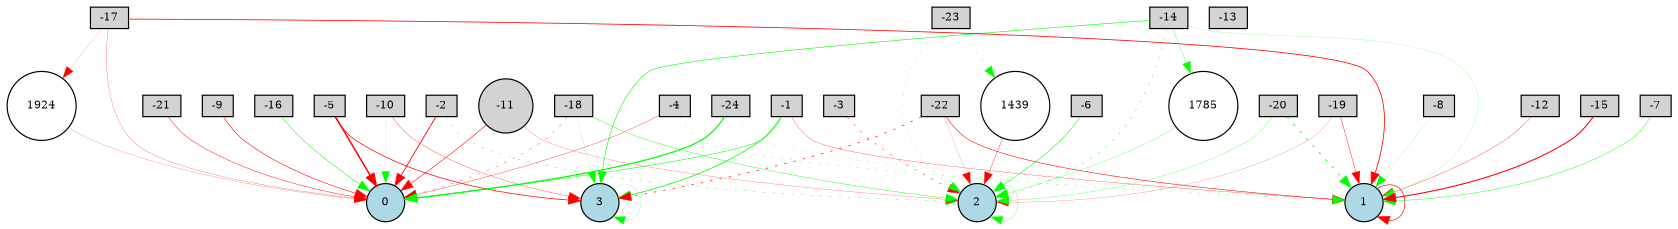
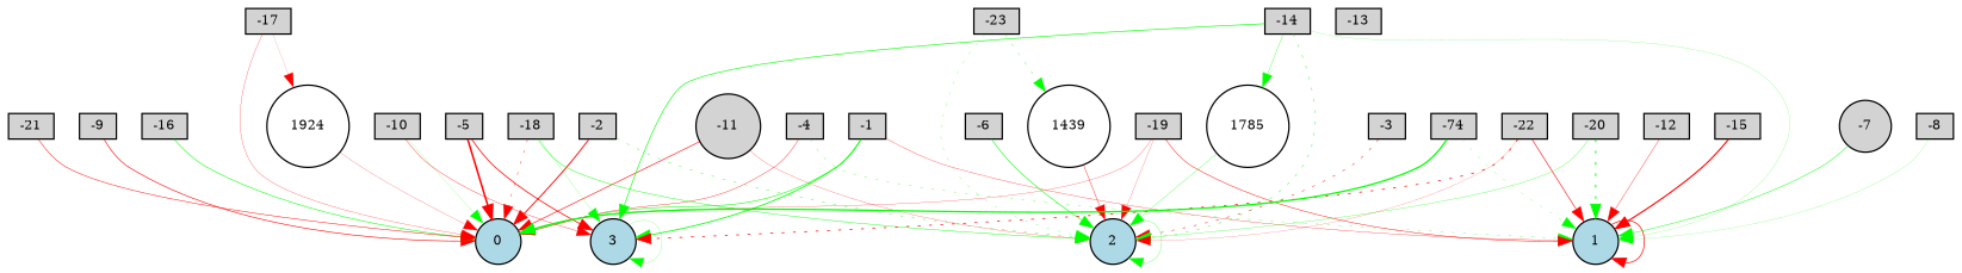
  digraph {
    node [fillcolor=lightgray fontsize=9 shape=box style=filled]
    edge [color=red style=solid]
    -1 [height=0.2 width=0.2]
    0 [fillcolor=lightblue height=0.2 shape=circle width=0.2]
    1 [fillcolor=lightblue height=0.2 shape=circle width=0.2]
    3 [fillcolor=lightblue height=0.2 shape=circle width=0.2]
    -2 [height=0.2 width=0.2]
    2 [fillcolor=lightblue height=0.2 shape=circle width=0.2]
    -3 [height=0.2 width=0.2]
    -4 [height=0.2 width=0.2]
    -5 [height=0.2 width=0.2]
    -6 [height=0.2 width=0.2]
-   -7 [height=0.2 width=0.2]
+   -7 [height=0.2 shape=circle width=0.2]
    -8 [height=0.2 width=0.2]
    -9 [height=0.2 width=0.2]
    -10 [height=0.2 width=0.2]
    -11 [height=0.2 shape=circle width=0.2]
    -12 [height=0.2 width=0.2]
    -13 [height=0.2 width=0.2]
    -14 [height=0.2 width=0.2]
    1785 [fillcolor=white height=0.2 shape=circle width=0.2]
    -15 [height=0.2 width=0.2]
    -16 [height=0.2 width=0.2]
    -17 [height=0.2 width=0.2]
    1924 [fillcolor=white height=0.2 shape=circle width=0.2]
    -18 [height=0.2 width=0.2]
    -19 [height=0.2 width=0.2]
    -20 [height=0.2 width=0.2]
    -21 [height=0.2 width=0.2]
    -22 [height=0.2 width=0.2]
    -23 [height=0.2 width=0.2]
    1439 [fillcolor=white height=0.2 shape=circle width=0.2]
-   -24 [height=0.2 width=0.2]
+   -24 [height=0.2 width=0.2 label=-74]
    -1 -> 0 [color=green penwidth=0.4454836447415449]
    -1 -> 1 [penwidth=0.23008582929862606]
    -1 -> 3 [color=green penwidth=0.6632275568403044]
    1 -> 1 [penwidth=0.560723819048933]
    3 -> 3 [color=green penwidth=0.14575045940811768]
    -2 -> 0 [penwidth=0.7308220949858396]
    -2 -> 2 [color=green penwidth=0.3018305494295991 style=dotted]
    2 -> 2 [color=green penwidth=0.21734983343044717]
    -3 -> 2 [penwidth=0.37126911107387206 style=dotted]
    -4 -> 0 [penwidth=0.28609730375912257]
    -4 -> 1 [color=green penwidth=0.22187858188774212 style=dotted]
    -5 -> 0 [penwidth=1.233511324041506]
    -5 -> 3 [penwidth=0.6106073285259025]
    -6 -> 2 [color=green penwidth=0.4551507193620602]
    -7 -> 1 [color=green penwidth=0.3624245090152476]
    -8 -> 1 [color=green penwidth=0.12085326640450551]
    -9 -> 0 [penwidth=0.4828394137629267]
    -10 -> 0 [color=green penwidth=0.1169282039315242]
    -10 -> 3 [penwidth=0.2671318298955364]
    -11 -> 0 [penwidth=0.4671531946805797]
    -11 -> 2 [penwidth=0.17572004650507772]
    -12 -> 1 [penwidth=0.27406834851096934]
    -14 -> 1 [color=green penwidth=0.12997214740809965]
    -14 -> 3 [color=green penwidth=0.5047180534445108]
    -14 -> 2 [color=green penwidth=0.322591549114526 style=dotted]
    -14 -> 1785 [color=green penwidth=0.24592166530849777]
    1785 -> 2 [color=green penwidth=0.21733864369915495]
    -15 -> 1 [penwidth=0.8869429382685593]
    -16 -> 0 [color=green penwidth=0.43439528418907336]
    -17 -> 0 [penwidth=0.19737978017832497]
-   -17 -> 1 [penwidth=0.6733694404914152]
    -17 -> 1924 [penwidth=0.10109777074588894]
    1924 -> 0 [penwidth=0.1570974018873621]
    -18 -> 0 [penwidth=0.2993908243789225 style=dotted]
    -18 -> 3 [color=green penwidth=0.13626434748669636]
    -18 -> 2 [color=green penwidth=0.3426839617941391]
+   -19 -> 0 [penwidth=0.1817892409748102]
    -19 -> 1 [penwidth=0.3622291983174376]
    -19 -> 2 [penwidth=0.1533264213354361]
    -20 -> 1 [color=green penwidth=0.7727497437583175 style=dotted]
    -20 -> 2 [color=green penwidth=0.2224851463762009]
    -21 -> 0 [penwidth=0.3814940076417557]
    -22 -> 1 [penwidth=0.46708544005577324]
    -22 -> 3 [penwidth=0.5804797615276716 style=dotted]
    -22 -> 2 [penwidth=0.1287169183288631]
    -23 -> 2 [color=green penwidth=0.17748072211192562 style=dotted]
    -23 -> 1439 [color=green penwidth=0.25781209541172057 style=dotted]
    1439 -> 2 [penwidth=0.3016985704688643]
    -24 -> 0 [color=green penwidth=1.026699721906131]
    -24 -> 1 [color=green penwidth=0.15827441671684322 style=dotted]
  }
